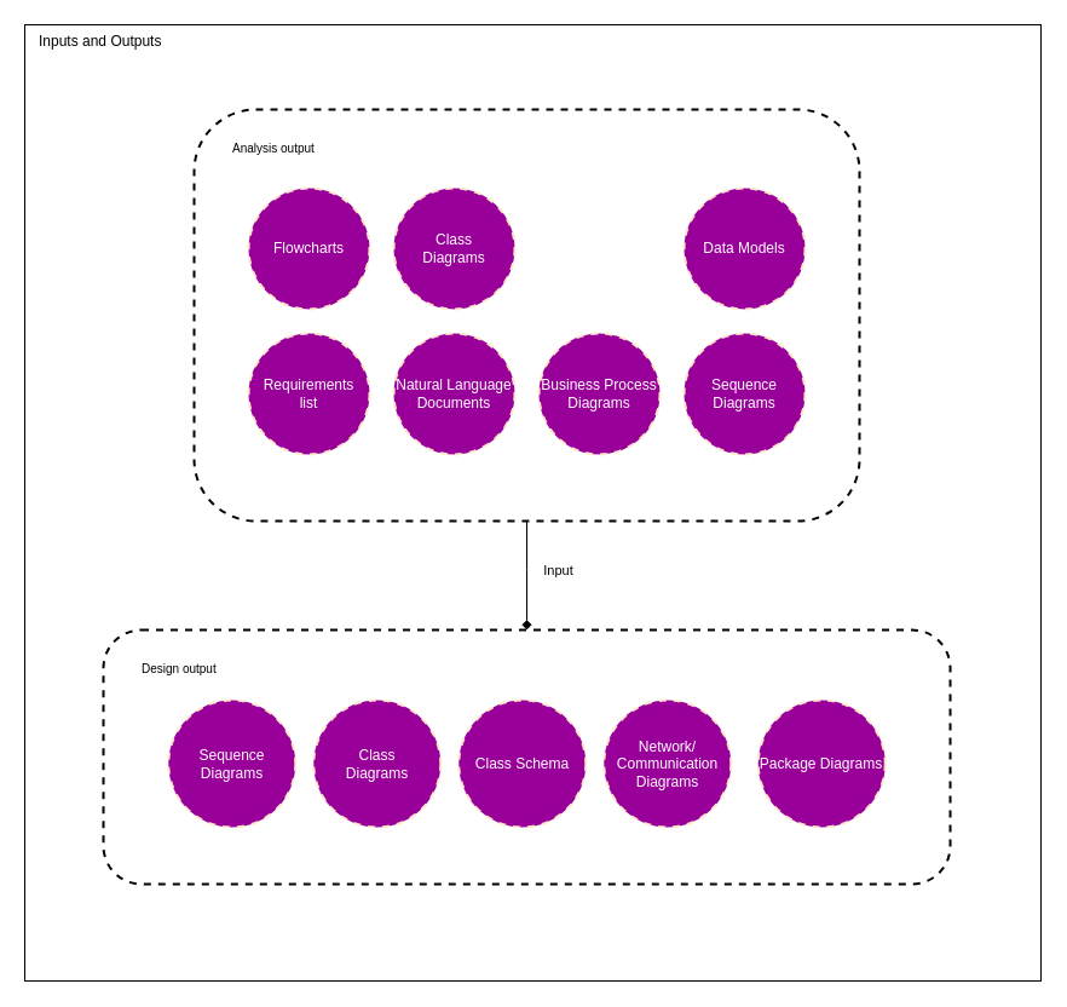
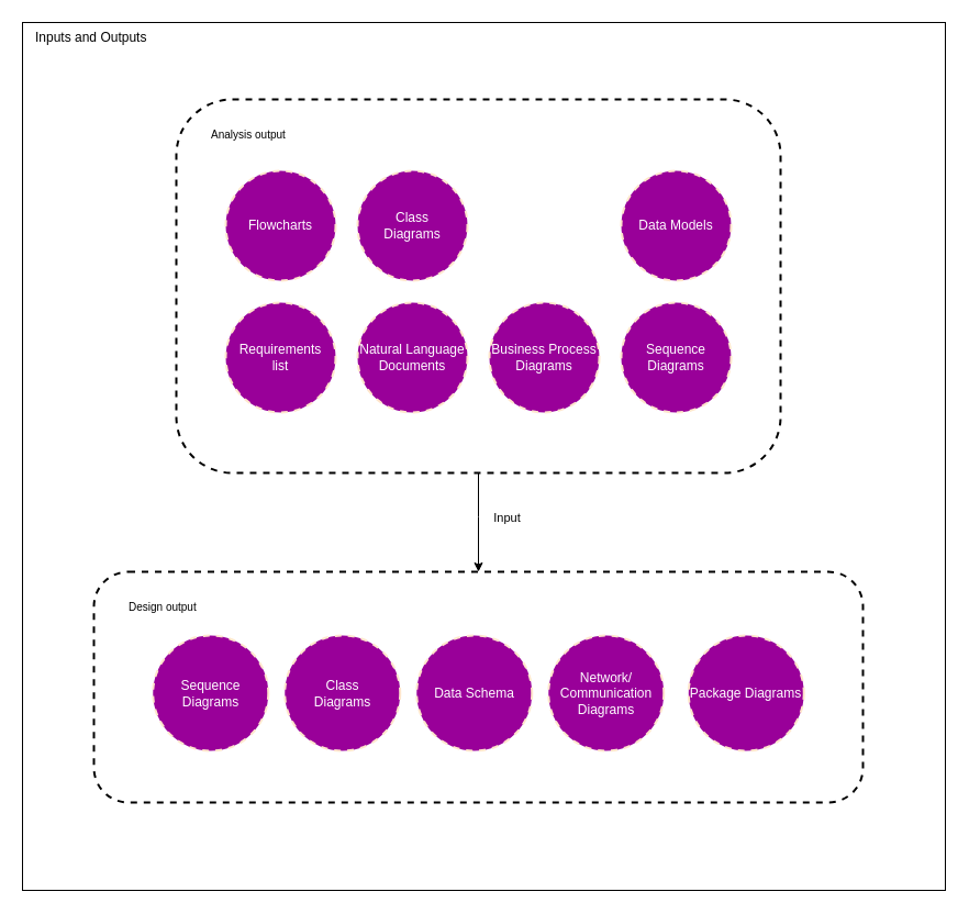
  <mxCell id="0" />
  <mxCell id="1" parent="0" />
  <mxCell id="2" value="Inputs and Outputs" style="rounded=0;whiteSpace=wrap;html=1;fillColor=none;align=left;verticalAlign=top;spacingLeft=10;" vertex="1" parent="1"><mxGeometry x="20" y="20" width="840" height="790" as="geometry" /></mxCell>
- <mxCell id="3" style="edgeStyle=orthogonalEdgeStyle;rounded=0;orthogonalLoop=1;jettySize=auto;html=1;endArrow=diamond;" edge="1" parent="1" source="5" target="13"><mxGeometry relative="1" as="geometry"><Array as="points"><mxPoint x="435" y="470" /><mxPoint x="435" y="470" /></Array></mxGeometry></mxCell>
+ <mxCell id="3" style="edgeStyle=orthogonalEdgeStyle;rounded=0;orthogonalLoop=1;jettySize=auto;html=1;" edge="1" parent="1" source="5" target="13"><mxGeometry relative="1" as="geometry"><Array as="points"><mxPoint x="435" y="470" /><mxPoint x="435" y="470" /></Array></mxGeometry></mxCell>
  <mxCell id="4" value="Input" style="edgeLabel;html=1;align=center;verticalAlign=middle;resizable=0;points=[];labelBackgroundColor=none;" vertex="1" connectable="0" parent="3"><mxGeometry x="-0.289" y="2" relative="1" as="geometry"><mxPoint x="23" y="8" as="offset" /></mxGeometry></mxCell>
  <mxCell id="5" value="Analysis output" style="rounded=1;whiteSpace=wrap;html=1;dashed=1;fontSize=10;strokeWidth=2;fillColor=none;verticalAlign=top;spacingLeft=30;align=left;spacingTop=20;" vertex="1" parent="1"><mxGeometry x="160" y="90" width="550" height="340" as="geometry" /></mxCell>
  <mxCell id="6" value="&lt;div&gt;Class&lt;br&gt;Diagrams&lt;/div&gt;" style="ellipse;whiteSpace=wrap;html=1;aspect=fixed;dashed=1;strokeColor=#FFE6CC;strokeWidth=2;fillColor=#990099;fontColor=#FFFFFF;" vertex="1" parent="1"><mxGeometry x="325" y="155" width="100" height="100" as="geometry" /></mxCell>
  <mxCell id="7" value="Flowcharts" style="ellipse;whiteSpace=wrap;html=1;aspect=fixed;dashed=1;strokeColor=#FFE6CC;strokeWidth=2;fillColor=#990099;fontColor=#FFFFFF;" vertex="1" parent="1"><mxGeometry x="205" y="155" width="100" height="100" as="geometry" /></mxCell>
  <mxCell id="8" value="&lt;div&gt;Requirements&lt;/div&gt;&lt;div&gt;list&lt;/div&gt;" style="ellipse;whiteSpace=wrap;html=1;aspect=fixed;dashed=1;strokeColor=#FFE6CC;strokeWidth=2;fillColor=#990099;fontColor=#FFFFFF;" vertex="1" parent="1"><mxGeometry x="205" y="275" width="100" height="100" as="geometry" /></mxCell>
  <mxCell id="9" value="Data Models" style="ellipse;whiteSpace=wrap;html=1;aspect=fixed;dashed=1;strokeColor=#FFE6CC;strokeWidth=2;fillColor=#990099;fontColor=#FFFFFF;" vertex="1" parent="1"><mxGeometry x="565" y="155" width="100" height="100" as="geometry" /></mxCell>
  <mxCell id="10" value="Natural Language Documents" style="ellipse;whiteSpace=wrap;html=1;aspect=fixed;dashed=1;strokeColor=#FFE6CC;strokeWidth=2;fillColor=#990099;fontColor=#FFFFFF;" vertex="1" parent="1"><mxGeometry x="325" y="275" width="100" height="100" as="geometry" /></mxCell>
  <mxCell id="11" value="Sequence Diagrams" style="ellipse;whiteSpace=wrap;html=1;aspect=fixed;dashed=1;strokeColor=#FFE6CC;strokeWidth=2;fillColor=#990099;fontColor=#FFFFFF;" vertex="1" parent="1"><mxGeometry x="565" y="275" width="100" height="100" as="geometry" /></mxCell>
  <mxCell id="12" value="Business Process Diagrams" style="ellipse;whiteSpace=wrap;html=1;aspect=fixed;dashed=1;strokeColor=#FFE6CC;strokeWidth=2;fillColor=#990099;fontColor=#FFFFFF;" vertex="1" parent="1"><mxGeometry x="445" y="275" width="100" height="100" as="geometry" /></mxCell>
  <mxCell id="13" value="Design output" style="rounded=1;whiteSpace=wrap;html=1;dashed=1;fontSize=10;strokeWidth=2;fillColor=none;verticalAlign=top;spacingLeft=30;align=left;spacingTop=20;" vertex="1" parent="1"><mxGeometry x="85" y="520" width="700" height="210" as="geometry" /></mxCell>
  <mxCell id="14" value="&lt;div&gt;Class&lt;br&gt;Diagrams&lt;/div&gt;" style="ellipse;whiteSpace=wrap;html=1;aspect=fixed;dashed=1;strokeColor=#FFE6CC;strokeWidth=2;fillColor=#990099;fontColor=#FFFFFF;" vertex="1" parent="1"><mxGeometry x="258.75" y="578" width="105" height="105" as="geometry" /></mxCell>
  <mxCell id="15" value="&lt;div&gt;Sequence&lt;/div&gt;&lt;div&gt;Diagrams&lt;br&gt;&lt;/div&gt;" style="ellipse;whiteSpace=wrap;html=1;aspect=fixed;dashed=1;strokeColor=#FFE6CC;strokeWidth=2;fillColor=#990099;fontColor=#FFFFFF;" vertex="1" parent="1"><mxGeometry x="138.75" y="578" width="105" height="105" as="geometry" /></mxCell>
  <mxCell id="16" value="Package Diagrams" style="ellipse;whiteSpace=wrap;html=1;aspect=fixed;dashed=1;strokeColor=#FFE6CC;strokeWidth=2;fillColor=#990099;fontColor=#FFFFFF;" vertex="1" parent="1"><mxGeometry x="626.25" y="578" width="105" height="105" as="geometry" /></mxCell>
  <mxCell id="17" value="&lt;div&gt;Network/&lt;/div&gt;&lt;div&gt;Communication&lt;/div&gt;&lt;div&gt;Diagrams&lt;/div&gt;" style="ellipse;whiteSpace=wrap;html=1;aspect=fixed;dashed=1;strokeColor=#FFE6CC;strokeWidth=2;fillColor=#990099;fontColor=#FFFFFF;" vertex="1" parent="1"><mxGeometry x="498.75" y="578" width="105" height="105" as="geometry" /></mxCell>
- <mxCell id="18" value="Class Schema" style="ellipse;whiteSpace=wrap;html=1;aspect=fixed;dashed=1;strokeColor=#FFE6CC;strokeWidth=2;fillColor=#990099;fontColor=#FFFFFF;" vertex="1" parent="1"><mxGeometry x="378.75" y="578" width="105" height="105" as="geometry" /></mxCell>
+ <mxCell id="18" value="Data Schema" style="ellipse;whiteSpace=wrap;html=1;aspect=fixed;dashed=1;strokeColor=#FFE6CC;strokeWidth=2;fillColor=#990099;fontColor=#FFFFFF;" vertex="1" parent="1"><mxGeometry x="378.75" y="578" width="105" height="105" as="geometry" /></mxCell>
